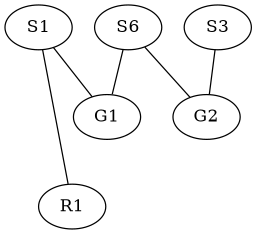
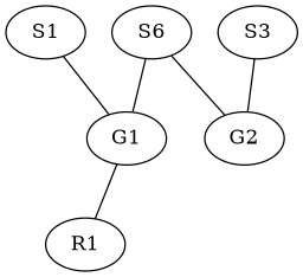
  graph {
    S1
    G1
    R1
    n4 [label=S6]
    G2
    S3
    S1 -- G1
-   S1 -- R1
+   G1 -- R1
    n4 -- G1
    n4 -- G2
    S3 -- G2
  }
